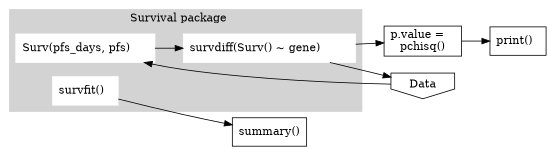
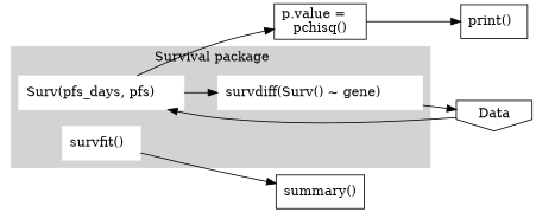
  digraph {
    rankdir=LR
    node [shape=box]
    n1 [color=white label="Surv(pfs_days, pfs)     " style=filled]
    n2 [color=white label="survdiff(Surv() ~ gene)        " style=filled]
    n3 [color=white label="survfit()  " style=filled]
    n4 [group=g1 label=Data shape=invhouse]
    n5 [label="p.value =   \npchisq()"]
    n6 [label="summary()"]
    n7 [label="print()  "]
    subgraph cluster_1 {
      color=lightgrey
      label="Survival package    "
      style=filled
      n1
      n2
      n3
    }
    n1 -> n2
    n2 -> n4
-   n2 -> n5
+   n1 -> n5
    n3 -> n6
    n4 -> n1
    n5 -> n7
  }
